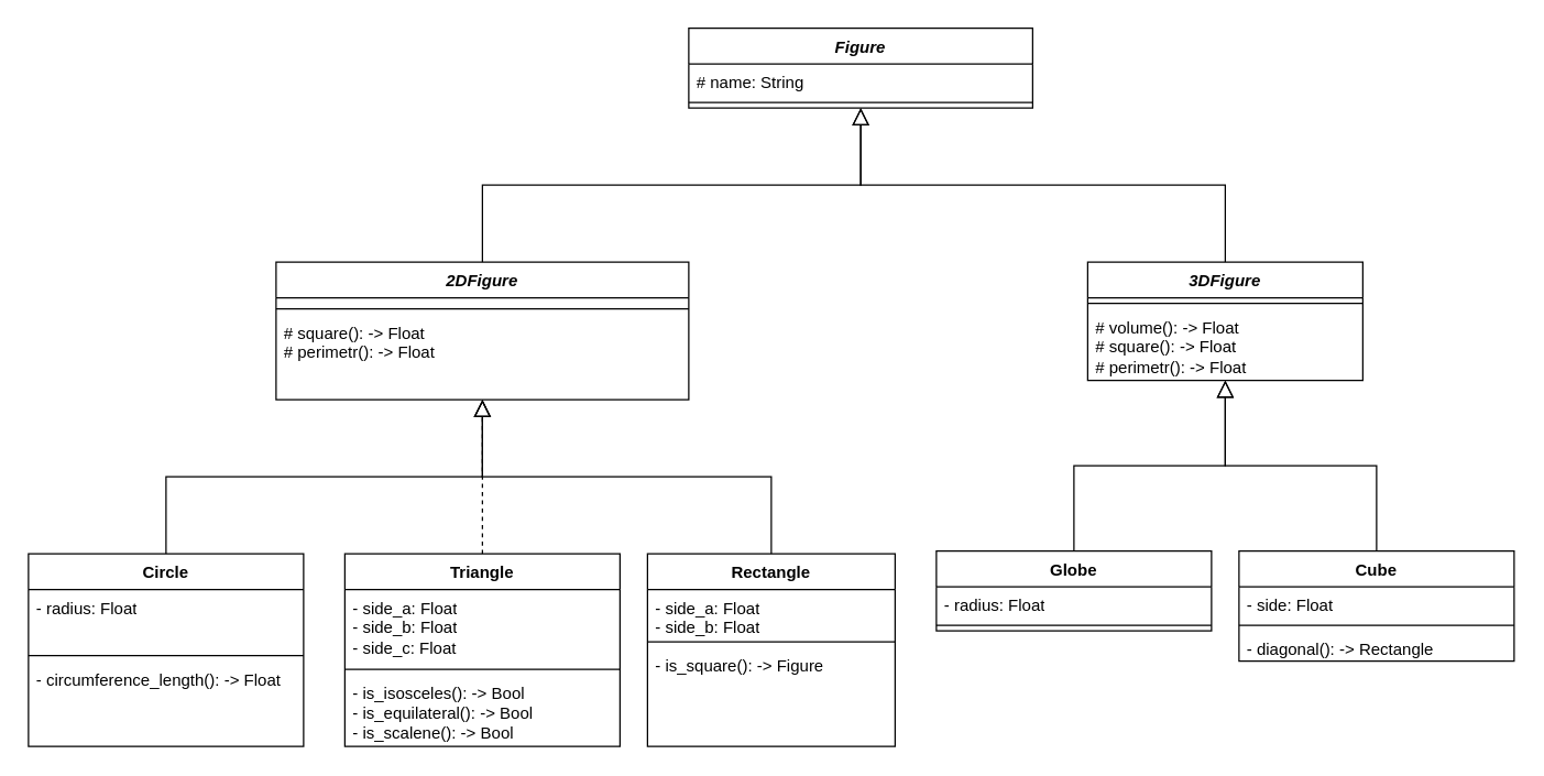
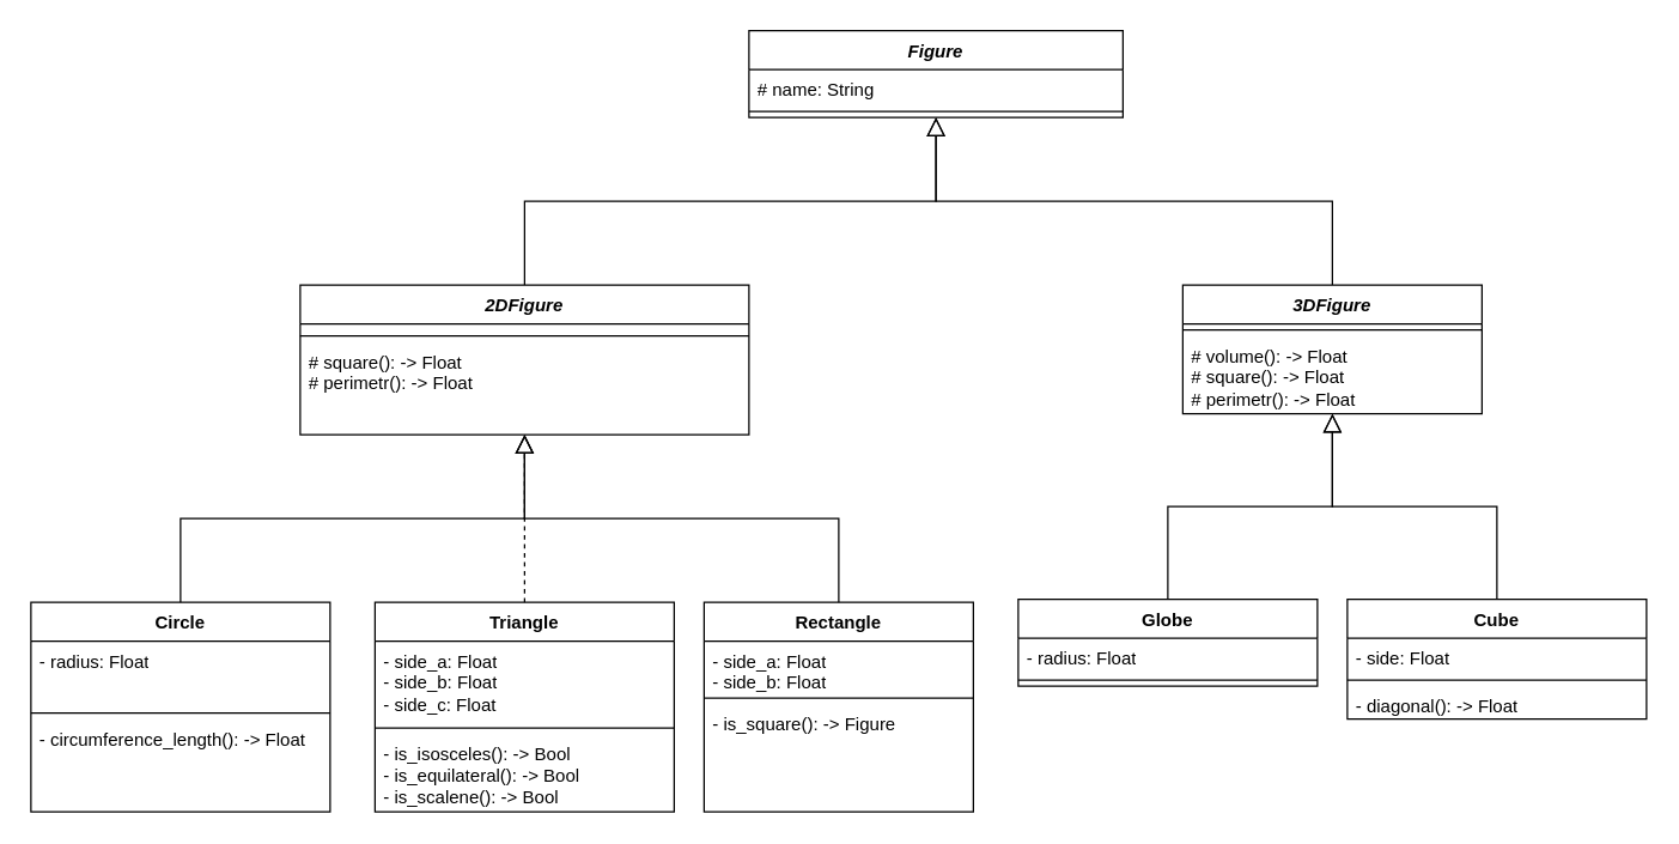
  <mxCell id="0" />
  <mxCell id="1" parent="0" />
  <mxCell id="2" value="" style="endArrow=block;endSize=10;endFill=0;shadow=0;strokeWidth=1;rounded=0;curved=0;edgeStyle=elbowEdgeStyle;elbow=vertical;exitX=0.5;exitY=0;exitDx=0;exitDy=0;entryX=0.5;entryY=1;entryDx=0;entryDy=0;" edge="1" parent="1" source="10" target="22"><mxGeometry width="160" relative="1" as="geometry"><mxPoint x="290" y="220" as="sourcePoint" /><mxPoint x="582" y="-125.298" as="targetPoint" /></mxGeometry></mxCell>
  <mxCell id="3" value="" style="endArrow=block;endSize=10;endFill=0;shadow=0;strokeWidth=1;rounded=0;curved=0;edgeStyle=elbowEdgeStyle;elbow=vertical;entryX=0.5;entryY=1;entryDx=0;entryDy=0;exitX=0.5;exitY=0;exitDx=0;exitDy=0;" edge="1" parent="1" source="29" target="22"><mxGeometry width="160" relative="1" as="geometry"><mxPoint x="780" y="170" as="sourcePoint" /><mxPoint x="582" y="-125.246" as="targetPoint" /></mxGeometry></mxCell>
  <mxCell id="4" value="Globe" style="swimlane;fontStyle=1;align=center;verticalAlign=top;childLayout=stackLayout;horizontal=1;startSize=26;horizontalStack=0;resizeParent=1;resizeParentMax=0;resizeLast=0;collapsible=1;marginBottom=0;whiteSpace=wrap;html=1;" vertex="1" parent="1"><mxGeometry x="680" y="400" width="200" height="58" as="geometry" /></mxCell>
  <mxCell id="5" value="- radius: Float&lt;div&gt;&lt;br&gt;&lt;/div&gt;" style="text;strokeColor=none;fillColor=none;align=left;verticalAlign=top;spacingLeft=4;spacingRight=4;overflow=hidden;rotatable=0;points=[[0,0.5],[1,0.5]];portConstraint=eastwest;whiteSpace=wrap;html=1;" vertex="1" parent="4"><mxGeometry y="26" width="200" height="24" as="geometry" /></mxCell>
  <mxCell id="6" value="" style="line;strokeWidth=1;fillColor=none;align=left;verticalAlign=middle;spacingTop=-1;spacingLeft=3;spacingRight=3;rotatable=0;labelPosition=right;points=[];portConstraint=eastwest;strokeColor=inherit;" vertex="1" parent="4"><mxGeometry y="50" width="200" height="8" as="geometry" /></mxCell>
  <mxCell id="7" value="" style="endArrow=block;endSize=10;endFill=0;shadow=0;strokeWidth=1;rounded=0;curved=0;edgeStyle=elbowEdgeStyle;elbow=vertical;entryX=0.5;entryY=1;entryDx=0;entryDy=0;exitX=0.5;exitY=0;exitDx=0;exitDy=0;" edge="1" parent="1" source="25" target="10"><mxGeometry width="160" relative="1" as="geometry"><mxPoint x="120" y="380" as="sourcePoint" /><mxPoint x="290" y="290" as="targetPoint" /></mxGeometry></mxCell>
  <mxCell id="8" value="" style="endArrow=block;endSize=10;endFill=0;shadow=0;strokeWidth=1;rounded=0;curved=0;edgeStyle=elbowEdgeStyle;elbow=vertical;exitX=0.5;exitY=0;exitDx=0;exitDy=0;entryX=0.5;entryY=1;entryDx=0;entryDy=0;" edge="1" parent="1" source="14" target="10"><mxGeometry width="160" relative="1" as="geometry"><mxPoint x="530" y="390" as="sourcePoint" /><mxPoint x="280" y="290" as="targetPoint" /></mxGeometry></mxCell>
  <mxCell id="9" value="" style="endArrow=block;endSize=10;endFill=0;shadow=0;strokeWidth=1;rounded=0;curved=0;edgeStyle=elbowEdgeStyle;elbow=vertical;exitX=0.5;exitY=0;exitDx=0;exitDy=0;entryX=0.5;entryY=1;entryDx=0;entryDy=0;dashed=1;" edge="1" parent="1" source="18" target="10"><mxGeometry width="160" relative="1" as="geometry"><mxPoint x="290" y="390" as="sourcePoint" /><mxPoint x="270" y="290" as="targetPoint" /></mxGeometry></mxCell>
  <mxCell id="10" value="&lt;span style=&quot;font-style: italic; text-wrap: nowrap;&quot;&gt;2DFigure&lt;/span&gt;" style="swimlane;fontStyle=1;align=center;verticalAlign=top;childLayout=stackLayout;horizontal=1;startSize=26;horizontalStack=0;resizeParent=1;resizeParentMax=0;resizeLast=0;collapsible=1;marginBottom=0;whiteSpace=wrap;html=1;" vertex="1" parent="1"><mxGeometry x="200" y="190" width="300" height="100" as="geometry" /></mxCell>
  <mxCell id="11" value="&lt;div&gt;&lt;br&gt;&lt;/div&gt;&lt;div&gt;&lt;br&gt;&lt;/div&gt;&lt;br&gt;&lt;div&gt;&lt;br&gt;&lt;/div&gt;" style="text;strokeColor=none;fillColor=none;align=left;verticalAlign=top;spacingLeft=4;spacingRight=4;overflow=hidden;rotatable=0;points=[[0,0.5],[1,0.5]];portConstraint=eastwest;whiteSpace=wrap;html=1;" vertex="1" parent="10"><mxGeometry y="26" width="300" height="4" as="geometry" /></mxCell>
  <mxCell id="12" value="" style="line;strokeWidth=1;fillColor=none;align=left;verticalAlign=middle;spacingTop=-1;spacingLeft=3;spacingRight=3;rotatable=0;labelPosition=right;points=[];portConstraint=eastwest;strokeColor=inherit;" vertex="1" parent="10"><mxGeometry y="30" width="300" height="8" as="geometry" /></mxCell>
  <mxCell id="13" value="&lt;div&gt;#&amp;nbsp;&lt;span style=&quot;background-color: transparent; color: light-dark(rgb(0, 0, 0), rgb(255, 255, 255));&quot;&gt;square(): -&amp;gt; Float&lt;/span&gt;&lt;/div&gt;&lt;div&gt;# perimetr(): -&amp;gt; Float&lt;/div&gt;" style="text;strokeColor=none;fillColor=none;align=left;verticalAlign=top;spacingLeft=4;spacingRight=4;overflow=hidden;rotatable=0;points=[[0,0.5],[1,0.5]];portConstraint=eastwest;whiteSpace=wrap;html=1;" vertex="1" parent="10"><mxGeometry y="38" width="300" height="62" as="geometry" /></mxCell>
  <mxCell id="14" value="Rectangle" style="swimlane;fontStyle=1;align=center;verticalAlign=top;childLayout=stackLayout;horizontal=1;startSize=26;horizontalStack=0;resizeParent=1;resizeParentMax=0;resizeLast=0;collapsible=1;marginBottom=0;whiteSpace=wrap;html=1;" vertex="1" parent="1"><mxGeometry x="470" y="402" width="180" height="140" as="geometry" /></mxCell>
  <mxCell id="15" value="&lt;div&gt;&lt;span style=&quot;background-color: transparent; color: light-dark(rgb(0, 0, 0), rgb(255, 255, 255));&quot;&gt;- side_a: Float&lt;/span&gt;&lt;br&gt;&lt;/div&gt;&lt;div&gt;&lt;span style=&quot;background-color: transparent; color: light-dark(rgb(0, 0, 0), rgb(255, 255, 255));&quot;&gt;- side_b: Float&lt;/span&gt;&lt;/div&gt;" style="text;strokeColor=none;fillColor=none;align=left;verticalAlign=top;spacingLeft=4;spacingRight=4;overflow=hidden;rotatable=0;points=[[0,0.5],[1,0.5]];portConstraint=eastwest;whiteSpace=wrap;html=1;" vertex="1" parent="14"><mxGeometry y="26" width="180" height="34" as="geometry" /></mxCell>
  <mxCell id="16" value="" style="line;strokeWidth=1;fillColor=none;align=left;verticalAlign=middle;spacingTop=-1;spacingLeft=3;spacingRight=3;rotatable=0;labelPosition=right;points=[];portConstraint=eastwest;strokeColor=inherit;" vertex="1" parent="14"><mxGeometry y="60" width="180" height="8" as="geometry" /></mxCell>
  <mxCell id="17" value="- is_square(): -&amp;gt; Figure&lt;div&gt;&lt;br&gt;&lt;/div&gt;" style="text;strokeColor=none;fillColor=none;align=left;verticalAlign=top;spacingLeft=4;spacingRight=4;overflow=hidden;rotatable=0;points=[[0,0.5],[1,0.5]];portConstraint=eastwest;whiteSpace=wrap;html=1;" vertex="1" parent="14"><mxGeometry y="68" width="180" height="72" as="geometry" /></mxCell>
  <mxCell id="18" value="Triangle" style="swimlane;fontStyle=1;align=center;verticalAlign=top;childLayout=stackLayout;horizontal=1;startSize=26;horizontalStack=0;resizeParent=1;resizeParentMax=0;resizeLast=0;collapsible=1;marginBottom=0;whiteSpace=wrap;html=1;" vertex="1" parent="1"><mxGeometry x="250" y="402" width="200" height="140" as="geometry" /></mxCell>
  <mxCell id="19" value="&lt;div&gt;&lt;span style=&quot;background-color: transparent; color: light-dark(rgb(0, 0, 0), rgb(255, 255, 255));&quot;&gt;- side_a: Float&lt;/span&gt;&lt;br&gt;&lt;/div&gt;&lt;div&gt;&lt;span style=&quot;background-color: transparent; color: light-dark(rgb(0, 0, 0), rgb(255, 255, 255));&quot;&gt;- side_b: Float&lt;/span&gt;&lt;/div&gt;&lt;div&gt;- side_c: Float&lt;/div&gt;" style="text;strokeColor=none;fillColor=none;align=left;verticalAlign=top;spacingLeft=4;spacingRight=4;overflow=hidden;rotatable=0;points=[[0,0.5],[1,0.5]];portConstraint=eastwest;whiteSpace=wrap;html=1;" vertex="1" parent="18"><mxGeometry y="26" width="200" height="54" as="geometry" /></mxCell>
  <mxCell id="20" value="" style="line;strokeWidth=1;fillColor=none;align=left;verticalAlign=middle;spacingTop=-1;spacingLeft=3;spacingRight=3;rotatable=0;labelPosition=right;points=[];portConstraint=eastwest;strokeColor=inherit;" vertex="1" parent="18"><mxGeometry y="80" width="200" height="8" as="geometry" /></mxCell>
  <mxCell id="21" value="- is_&lt;span style=&quot;white-space-collapse: preserve;&quot; data-src-align=&quot;0:14&quot; class=&quot;EzKURWReUAB5oZgtQNkl&quot;&gt;isosceles&lt;/span&gt;(): -&amp;gt; Bool&lt;div&gt;- is_&lt;span style=&quot;white-space-collapse: preserve;&quot; data-src-align=&quot;0:14&quot; class=&quot;EzKURWReUAB5oZgtQNkl&quot;&gt;equilateral&lt;/span&gt;(): -&amp;gt; Bool&lt;/div&gt;&lt;div&gt;- is_scalene(): -&amp;gt; Bool&lt;/div&gt;" style="text;strokeColor=none;fillColor=none;align=left;verticalAlign=top;spacingLeft=4;spacingRight=4;overflow=hidden;rotatable=0;points=[[0,0.5],[1,0.5]];portConstraint=eastwest;whiteSpace=wrap;html=1;" vertex="1" parent="18"><mxGeometry y="88" width="200" height="52" as="geometry" /></mxCell>
  <mxCell id="22" value="&lt;span style=&quot;font-style: italic; text-wrap: nowrap;&quot;&gt;Figure&lt;/span&gt;" style="swimlane;fontStyle=1;align=center;verticalAlign=top;childLayout=stackLayout;horizontal=1;startSize=26;horizontalStack=0;resizeParent=1;resizeParentMax=0;resizeLast=0;collapsible=1;marginBottom=0;whiteSpace=wrap;html=1;" vertex="1" parent="1"><mxGeometry x="500" y="20" width="250" height="58" as="geometry" /></mxCell>
  <mxCell id="23" value="# name: String" style="text;strokeColor=none;fillColor=none;align=left;verticalAlign=top;spacingLeft=4;spacingRight=4;overflow=hidden;rotatable=0;points=[[0,0.5],[1,0.5]];portConstraint=eastwest;whiteSpace=wrap;html=1;" vertex="1" parent="22"><mxGeometry y="26" width="250" height="24" as="geometry" /></mxCell>
  <mxCell id="24" value="" style="line;strokeWidth=1;fillColor=none;align=left;verticalAlign=middle;spacingTop=-1;spacingLeft=3;spacingRight=3;rotatable=0;labelPosition=right;points=[];portConstraint=eastwest;strokeColor=inherit;" vertex="1" parent="22"><mxGeometry y="50" width="250" height="8" as="geometry" /></mxCell>
  <mxCell id="25" value="Circle" style="swimlane;fontStyle=1;align=center;verticalAlign=top;childLayout=stackLayout;horizontal=1;startSize=26;horizontalStack=0;resizeParent=1;resizeParentMax=0;resizeLast=0;collapsible=1;marginBottom=0;whiteSpace=wrap;html=1;" vertex="1" parent="1"><mxGeometry x="20" y="402" width="200" height="140" as="geometry" /></mxCell>
  <mxCell id="26" value="&lt;div&gt;&lt;span style=&quot;background-color: transparent; color: light-dark(rgb(0, 0, 0), rgb(255, 255, 255));&quot;&gt;- radius: Float&lt;/span&gt;&lt;/div&gt;" style="text;strokeColor=none;fillColor=none;align=left;verticalAlign=top;spacingLeft=4;spacingRight=4;overflow=hidden;rotatable=0;points=[[0,0.5],[1,0.5]];portConstraint=eastwest;whiteSpace=wrap;html=1;" vertex="1" parent="25"><mxGeometry y="26" width="200" height="44" as="geometry" /></mxCell>
  <mxCell id="27" value="" style="line;strokeWidth=1;fillColor=none;align=left;verticalAlign=middle;spacingTop=-1;spacingLeft=3;spacingRight=3;rotatable=0;labelPosition=right;points=[];portConstraint=eastwest;strokeColor=inherit;" vertex="1" parent="25"><mxGeometry y="70" width="200" height="8" as="geometry" /></mxCell>
  <mxCell id="28" value="-&amp;nbsp;&lt;span style=&quot;white-space-collapse: preserve;&quot; data-src-align=&quot;6:10&quot; class=&quot;EzKURWReUAB5oZgtQNkl&quot;&gt;circumference_&lt;/span&gt;&lt;span style=&quot;white-space-collapse: preserve;&quot; data-src-align=&quot;0:5&quot; class=&quot;EzKURWReUAB5oZgtQNkl&quot;&gt;length&lt;/span&gt;(): -&amp;gt; Float" style="text;strokeColor=none;fillColor=none;align=left;verticalAlign=top;spacingLeft=4;spacingRight=4;overflow=hidden;rotatable=0;points=[[0,0.5],[1,0.5]];portConstraint=eastwest;whiteSpace=wrap;html=1;" vertex="1" parent="25"><mxGeometry y="78" width="200" height="62" as="geometry" /></mxCell>
  <mxCell id="29" value="&lt;span style=&quot;font-style: italic; text-wrap: nowrap;&quot;&gt;3DFigure&lt;/span&gt;" style="swimlane;fontStyle=1;align=center;verticalAlign=top;childLayout=stackLayout;horizontal=1;startSize=26;horizontalStack=0;resizeParent=1;resizeParentMax=0;resizeLast=0;collapsible=1;marginBottom=0;whiteSpace=wrap;html=1;" vertex="1" parent="1"><mxGeometry x="790" y="190" width="200" height="86" as="geometry" /></mxCell>
  <mxCell id="30" value="" style="line;strokeWidth=1;fillColor=none;align=left;verticalAlign=middle;spacingTop=-1;spacingLeft=3;spacingRight=3;rotatable=0;labelPosition=right;points=[];portConstraint=eastwest;strokeColor=inherit;" vertex="1" parent="29"><mxGeometry y="26" width="200" height="8" as="geometry" /></mxCell>
  <mxCell id="31" value="# volume(): -&amp;gt; Float&lt;div&gt;# square(): -&amp;gt; Float&lt;/div&gt;&lt;div&gt;# perimetr(): -&amp;gt; Float&lt;/div&gt;" style="text;strokeColor=none;fillColor=none;align=left;verticalAlign=top;spacingLeft=4;spacingRight=4;overflow=hidden;rotatable=0;points=[[0,0.5],[1,0.5]];portConstraint=eastwest;whiteSpace=wrap;html=1;" vertex="1" parent="29"><mxGeometry y="34" width="200" height="52" as="geometry" /></mxCell>
  <mxCell id="32" value="&lt;span style=&quot;text-wrap: nowrap;&quot;&gt;Cube&lt;/span&gt;" style="swimlane;fontStyle=1;align=center;verticalAlign=top;childLayout=stackLayout;horizontal=1;startSize=26;horizontalStack=0;resizeParent=1;resizeParentMax=0;resizeLast=0;collapsible=1;marginBottom=0;whiteSpace=wrap;html=1;" vertex="1" parent="1"><mxGeometry x="900" y="400" width="200" height="80" as="geometry" /></mxCell>
  <mxCell id="33" value="- side: Float" style="text;strokeColor=none;fillColor=none;align=left;verticalAlign=top;spacingLeft=4;spacingRight=4;overflow=hidden;rotatable=0;points=[[0,0.5],[1,0.5]];portConstraint=eastwest;whiteSpace=wrap;html=1;" vertex="1" parent="32"><mxGeometry y="26" width="200" height="24" as="geometry" /></mxCell>
  <mxCell id="34" value="" style="line;strokeWidth=1;fillColor=none;align=left;verticalAlign=middle;spacingTop=-1;spacingLeft=3;spacingRight=3;rotatable=0;labelPosition=right;points=[];portConstraint=eastwest;strokeColor=inherit;" vertex="1" parent="32"><mxGeometry y="50" width="200" height="8" as="geometry" /></mxCell>
- <mxCell id="35" value="- diagonal(): -&amp;gt; Rectangle" style="text;strokeColor=none;fillColor=none;align=left;verticalAlign=top;spacingLeft=4;spacingRight=4;overflow=hidden;rotatable=0;points=[[0,0.5],[1,0.5]];portConstraint=eastwest;whiteSpace=wrap;html=1;" vertex="1" parent="32"><mxGeometry y="58" width="200" height="22" as="geometry" /></mxCell>
+ <mxCell id="35" value="- diagonal(): -&amp;gt; Float" style="text;strokeColor=none;fillColor=none;align=left;verticalAlign=top;spacingLeft=4;spacingRight=4;overflow=hidden;rotatable=0;points=[[0,0.5],[1,0.5]];portConstraint=eastwest;whiteSpace=wrap;html=1;" vertex="1" parent="32"><mxGeometry y="58" width="200" height="22" as="geometry" /></mxCell>
  <mxCell id="36" value="" style="endArrow=block;endSize=10;endFill=0;shadow=0;strokeWidth=1;rounded=0;curved=0;edgeStyle=elbowEdgeStyle;elbow=vertical;exitX=0.5;exitY=0;exitDx=0;exitDy=0;entryX=0.5;entryY=1;entryDx=0;entryDy=0;entryPerimeter=0;" edge="1" parent="1" source="32" target="31"><mxGeometry width="160" relative="1" as="geometry"><mxPoint x="970" y="400" as="sourcePoint" /><mxPoint x="890" y="340" as="targetPoint" /></mxGeometry></mxCell>
  <mxCell id="37" value="" style="endArrow=block;endSize=10;endFill=0;shadow=0;strokeWidth=1;rounded=0;curved=0;edgeStyle=elbowEdgeStyle;elbow=vertical;exitX=0.5;exitY=0;exitDx=0;exitDy=0;" edge="1" parent="1" source="4" target="31"><mxGeometry width="160" relative="1" as="geometry"><mxPoint x="810" y="400" as="sourcePoint" /><mxPoint x="910" y="320" as="targetPoint" /></mxGeometry></mxCell>
